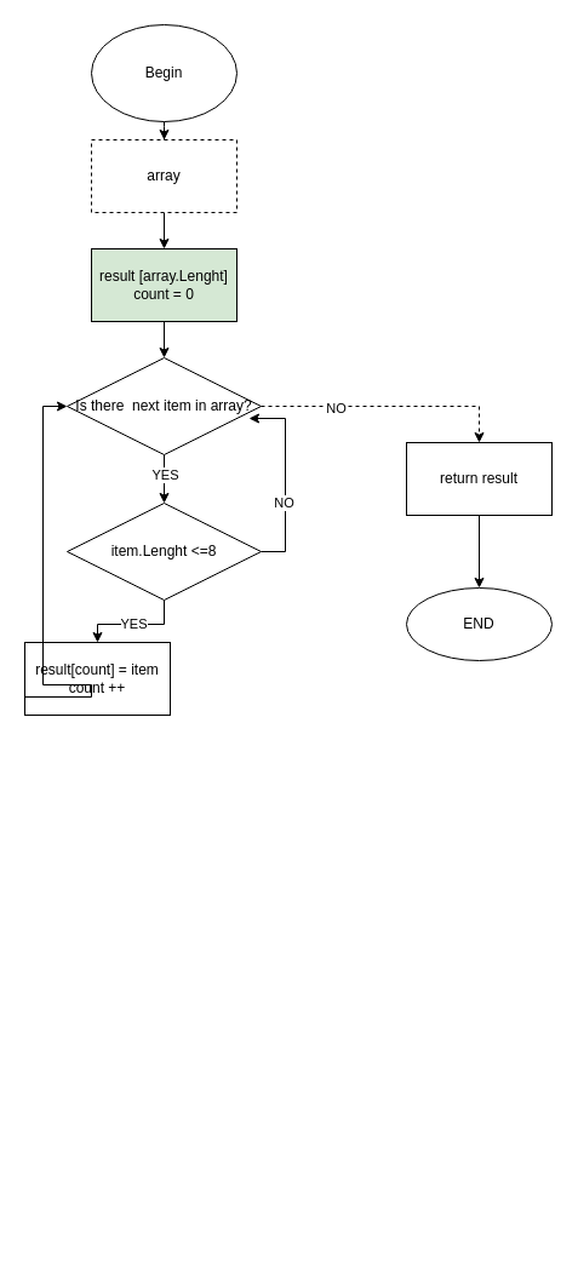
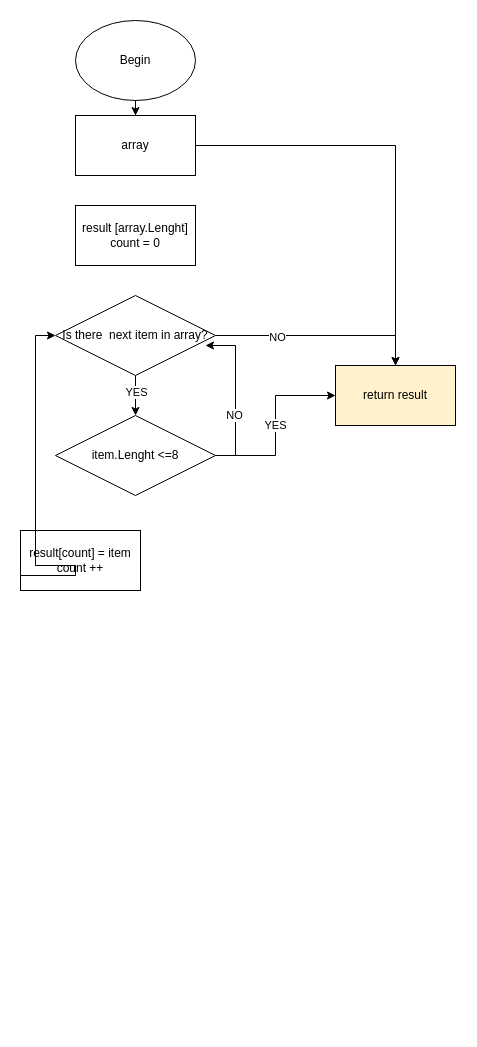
  <mxCell id="0" />
  <mxCell id="1" parent="0" />
- <mxCell id="2" value="" style="edgeStyle=orthogonalEdgeStyle;rounded=0;orthogonalLoop=1;jettySize=auto;html=1;dashed=1;" edge="1" parent="1" source="3" target="5"><mxGeometry relative="1" as="geometry" /></mxCell>
+ <mxCell id="2" value="" style="edgeStyle=orthogonalEdgeStyle;rounded=0;orthogonalLoop=1;jettySize=auto;html=1;" edge="1" parent="1" source="3" target="5"><mxGeometry relative="1" as="geometry" /></mxCell>
  <mxCell id="3" value="Begin" style="ellipse;whiteSpace=wrap;html=1;" vertex="1" parent="1"><mxGeometry x="75" y="20" width="120" height="80" as="geometry" /></mxCell>
- <mxCell id="4" value="" style="edgeStyle=orthogonalEdgeStyle;rounded=0;orthogonalLoop=1;jettySize=auto;html=1;" edge="1" parent="1" source="5" target="7"><mxGeometry relative="1" as="geometry" /></mxCell>
- <mxCell id="5" value="array" style="whiteSpace=wrap;html=1;dashed=1;" vertex="1" parent="1"><mxGeometry x="75" y="115" width="120" height="60" as="geometry" /></mxCell>
- <mxCell id="6" value="" style="edgeStyle=orthogonalEdgeStyle;rounded=0;orthogonalLoop=1;jettySize=auto;html=1;" edge="1" parent="1" source="7" target="12"><mxGeometry relative="1" as="geometry" /></mxCell>
- <mxCell id="7" value="result [array.Lenght]&lt;br&gt;count = 0" style="whiteSpace=wrap;html=1;fillColor=#d5e8d4;" vertex="1" parent="1"><mxGeometry x="75" y="205" width="120" height="60" as="geometry" /></mxCell>
+ <mxCell id="4" value="" style="edgeStyle=orthogonalEdgeStyle;rounded=0;orthogonalLoop=1;jettySize=auto;html=1;" edge="1" parent="1" source="5" target="26"><mxGeometry relative="1" as="geometry" /></mxCell>
+ <mxCell id="5" value="array" style="whiteSpace=wrap;html=1;" vertex="1" parent="1"><mxGeometry x="75" y="115" width="120" height="60" as="geometry" /></mxCell>
+ <mxCell id="7" value="result [array.Lenght]&lt;br&gt;count = 0" style="whiteSpace=wrap;html=1;" vertex="1" parent="1"><mxGeometry x="75" y="205" width="120" height="60" as="geometry" /></mxCell>
  <mxCell id="8" value="" style="edgeStyle=orthogonalEdgeStyle;rounded=0;orthogonalLoop=1;jettySize=auto;html=1;" edge="1" parent="1" source="12" target="16"><mxGeometry relative="1" as="geometry" /></mxCell>
  <mxCell id="9" value="YES" style="edgeLabel;html=1;align=center;verticalAlign=middle;resizable=0;points=[];" vertex="1" connectable="0" parent="8"><mxGeometry x="-0.2" relative="1" as="geometry"><mxPoint as="offset" /></mxGeometry></mxCell>
- <mxCell id="10" style="edgeStyle=orthogonalEdgeStyle;rounded=0;orthogonalLoop=1;jettySize=auto;html=1;entryX=0.5;entryY=0;entryDx=0;entryDy=0;dashed=1;" edge="1" parent="1" source="12" target="26"><mxGeometry relative="1" as="geometry"><mxPoint x="445" y="565" as="targetPoint" /></mxGeometry></mxCell>
+ <mxCell id="10" style="edgeStyle=orthogonalEdgeStyle;rounded=0;orthogonalLoop=1;jettySize=auto;html=1;entryX=0.5;entryY=0;entryDx=0;entryDy=0;" edge="1" parent="1" source="12" target="26"><mxGeometry relative="1" as="geometry"><mxPoint x="445" y="565" as="targetPoint" /></mxGeometry></mxCell>
  <mxCell id="11" value="NO" style="edgeLabel;html=1;align=center;verticalAlign=middle;resizable=0;points=[];" vertex="1" connectable="0" parent="10"><mxGeometry x="-0.422" relative="1" as="geometry"><mxPoint y="1" as="offset" /></mxGeometry></mxCell>
  <mxCell id="12" value="Is there&amp;nbsp; next item in array?" style="rhombus;whiteSpace=wrap;html=1;" vertex="1" parent="1"><mxGeometry x="55" y="295" width="160" height="80" as="geometry" /></mxCell>
- <mxCell id="13" value="YES" style="edgeStyle=orthogonalEdgeStyle;rounded=0;orthogonalLoop=1;jettySize=auto;html=1;" edge="1" parent="1" source="16" target="17"><mxGeometry relative="1" as="geometry" /></mxCell>
+ <mxCell id="13" value="YES" style="edgeStyle=orthogonalEdgeStyle;rounded=0;orthogonalLoop=1;jettySize=auto;html=1;" edge="1" parent="1" source="16" target="26"><mxGeometry relative="1" as="geometry" /></mxCell>
  <mxCell id="14" style="edgeStyle=orthogonalEdgeStyle;rounded=0;orthogonalLoop=1;jettySize=auto;html=1;" edge="1" parent="1" source="16"><mxGeometry relative="1" as="geometry"><mxPoint x="205" y="345" as="targetPoint" /><Array as="points"><mxPoint x="235" y="455" /><mxPoint x="235" y="345" /></Array></mxGeometry></mxCell>
  <mxCell id="15" value="NO" style="edgeLabel;html=1;align=center;verticalAlign=middle;resizable=0;points=[];" vertex="1" connectable="0" parent="14"><mxGeometry x="-0.241" y="2" relative="1" as="geometry"><mxPoint as="offset" /></mxGeometry></mxCell>
  <mxCell id="16" value="item.Lenght &amp;lt;=8" style="rhombus;whiteSpace=wrap;html=1;" vertex="1" parent="1"><mxGeometry x="55" y="415" width="160" height="80" as="geometry" /></mxCell>
  <mxCell id="17" value="result[count] = item&lt;br&gt;count ++" style="whiteSpace=wrap;html=1;" vertex="1" parent="1"><mxGeometry x="20" y="530" width="120" height="60" as="geometry" /></mxCell>
  <mxCell id="18" style="edgeStyle=orthogonalEdgeStyle;rounded=0;orthogonalLoop=1;jettySize=auto;html=1;entryX=0;entryY=0.5;entryDx=0;entryDy=0;exitX=0;exitY=0.75;exitDx=0;exitDy=0;" edge="1" parent="1" source="17" target="12"><mxGeometry relative="1" as="geometry"><mxPoint x="65" y="675" as="sourcePoint" /><Array as="points"><mxPoint x="75" y="565" /><mxPoint x="35" y="565" /><mxPoint x="35" y="335" /></Array></mxGeometry></mxCell>
  <mxCell id="19" value="" style="edgeStyle=orthogonalEdgeStyle;rounded=0;orthogonalLoop=1;jettySize=auto;html=1;" edge="1" parent="1"><mxGeometry relative="1" as="geometry"><mxPoint x="446" y="905" as="sourcePoint" /></mxGeometry></mxCell>
  <mxCell id="20" value="YES" style="edgeLabel;html=1;align=center;verticalAlign=middle;resizable=0;points=[];" vertex="1" connectable="0" parent="19"><mxGeometry x="0.032" relative="1" as="geometry"><mxPoint as="offset" /></mxGeometry></mxCell>
  <mxCell id="21" value="" style="edgeStyle=orthogonalEdgeStyle;rounded=0;orthogonalLoop=1;jettySize=auto;html=1;" edge="1" parent="1"><mxGeometry relative="1" as="geometry"><mxPoint x="445" y="1025" as="sourcePoint" /></mxGeometry></mxCell>
  <mxCell id="22" value="YES" style="edgeLabel;html=1;align=center;verticalAlign=middle;resizable=0;points=[];" vertex="1" connectable="0" parent="21"><mxGeometry x="-0.24" y="-1" relative="1" as="geometry"><mxPoint as="offset" /></mxGeometry></mxCell>
  <mxCell id="23" style="edgeStyle=orthogonalEdgeStyle;rounded=0;orthogonalLoop=1;jettySize=auto;html=1;" edge="1" parent="1"><mxGeometry relative="1" as="geometry"><mxPoint x="366" y="865" as="targetPoint" /><Array as="points"><mxPoint x="345" y="985" /><mxPoint x="345" y="865" /></Array></mxGeometry></mxCell>
  <mxCell id="24" value="NO" style="edgeLabel;html=1;align=center;verticalAlign=middle;resizable=0;points=[];" vertex="1" connectable="0" parent="23"><mxGeometry x="-0.052" y="1" relative="1" as="geometry"><mxPoint as="offset" /></mxGeometry></mxCell>
- <mxCell id="25" value="" style="edgeStyle=orthogonalEdgeStyle;rounded=0;orthogonalLoop=1;jettySize=auto;html=1;" edge="1" parent="1" source="26" target="27"><mxGeometry relative="1" as="geometry" /></mxCell>
- <mxCell id="26" value="return result" style="whiteSpace=wrap;html=1;" vertex="1" parent="1"><mxGeometry x="335" y="365" width="120" height="60" as="geometry" /></mxCell>
- <mxCell id="27" value="END" style="ellipse;whiteSpace=wrap;html=1;" vertex="1" parent="1"><mxGeometry x="335" y="485" width="120" height="60" as="geometry" /></mxCell>
+ <mxCell id="26" value="return result" style="whiteSpace=wrap;html=1;fillColor=#fff2cc;" vertex="1" parent="1"><mxGeometry x="335" y="365" width="120" height="60" as="geometry" /></mxCell>
